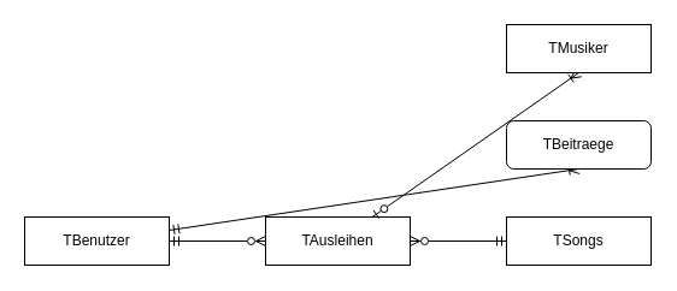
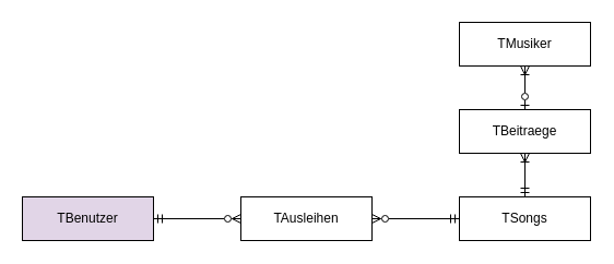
  <mxCell id="0" />
  <mxCell id="1" parent="0" />
- <mxCell id="2" value="TBenutzer" style="rounded=0;whiteSpace=wrap;html=1;" parent="1" vertex="1"><mxGeometry x="20" y="180" width="120" height="40" as="geometry" /></mxCell>
+ <mxCell id="2" value="TBenutzer" style="rounded=0;whiteSpace=wrap;html=1;fillColor=#e1d5e7;" parent="1" vertex="1"><mxGeometry x="20" y="180" width="120" height="40" as="geometry" /></mxCell>
  <mxCell id="3" value="TSongs" style="rounded=0;whiteSpace=wrap;html=1;" parent="1" vertex="1"><mxGeometry x="420" y="180" width="120" height="40" as="geometry" /></mxCell>
  <mxCell id="4" value="TAusleihen" style="rounded=0;whiteSpace=wrap;html=1;" parent="1" vertex="1"><mxGeometry x="220" y="180" width="120" height="40" as="geometry" /></mxCell>
  <mxCell id="5" style="edgeStyle=orthogonalEdgeStyle;rounded=0;orthogonalLoop=1;jettySize=auto;html=1;exitX=1;exitY=0.5;exitDx=0;exitDy=0;entryX=0;entryY=0.5;entryDx=0;entryDy=0;endArrow=ERzeroToMany;endFill=0;startArrow=ERmandOne;startFill=0;" parent="1" source="2" target="4" edge="1"><mxGeometry relative="1" as="geometry" /></mxCell>
  <mxCell id="6" style="edgeStyle=orthogonalEdgeStyle;rounded=0;orthogonalLoop=1;jettySize=auto;html=1;exitX=0;exitY=0.5;exitDx=0;exitDy=0;endArrow=ERzeroToMany;endFill=0;startArrow=ERmandOne;startFill=0;" parent="1" source="3" edge="1"><mxGeometry relative="1" as="geometry"><mxPoint x="340" y="200" as="targetPoint" /></mxGeometry></mxCell>
- <mxCell id="7" style="edgeStyle=none;html=1;exitX=0.5;exitY=1;exitDx=0;exitDy=0;startArrow=ERoneToMany;startFill=0;endArrow=ERzeroToOne;endFill=0;" parent="1" source="8" target="4" edge="1"><mxGeometry relative="1" as="geometry" /></mxCell>
+ <mxCell id="7" style="edgeStyle=none;html=1;exitX=0.5;exitY=1;exitDx=0;exitDy=0;entryX=0.5;entryY=0;entryDx=0;entryDy=0;startArrow=ERoneToMany;startFill=0;endArrow=ERzeroToOne;endFill=0;" parent="1" source="8" target="10" edge="1"><mxGeometry relative="1" as="geometry" /></mxCell>
  <mxCell id="8" value="TMusiker" style="rounded=0;whiteSpace=wrap;html=1;" parent="1" vertex="1"><mxGeometry x="420" y="20" width="120" height="40" as="geometry" /></mxCell>
- <mxCell id="9" style="edgeStyle=none;html=1;exitX=0.5;exitY=1;exitDx=0;exitDy=0;startArrow=ERoneToMany;startFill=0;endArrow=ERmandOne;endFill=0;" parent="1" source="10" target="2" edge="1"><mxGeometry relative="1" as="geometry" /></mxCell>
- <mxCell id="10" value="TBeitraege" style="whiteSpace=wrap;html=1;rounded=1;" parent="1" vertex="1"><mxGeometry x="420" y="100" width="120" height="40" as="geometry" /></mxCell>
+ <mxCell id="9" style="edgeStyle=none;html=1;exitX=0.5;exitY=1;exitDx=0;exitDy=0;entryX=0.5;entryY=0;entryDx=0;entryDy=0;startArrow=ERoneToMany;startFill=0;endArrow=ERmandOne;endFill=0;" parent="1" source="10" target="3" edge="1"><mxGeometry relative="1" as="geometry" /></mxCell>
+ <mxCell id="10" value="TBeitraege" style="rounded=0;whiteSpace=wrap;html=1;" parent="1" vertex="1"><mxGeometry x="420" y="100" width="120" height="40" as="geometry" /></mxCell>
